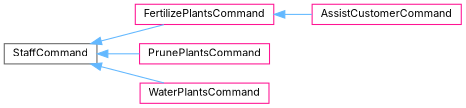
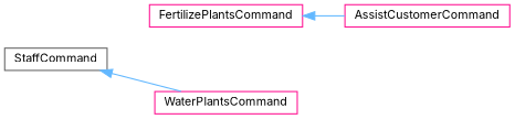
  digraph {
    fontname=Inter
    rankdir=LR
    node [color=deeppink fillcolor=white fontname=Inter fontsize=10 shape=box style=filled]
    edge [color=steelblue1 dir=back fontname=Inter fontsize=10 labelfontname=Helvetica labelfontsize=10 style=solid]
    n1 [color=gray40 height=0.2 label=StaffCommand width=0.4]
    n2 [height=0.2 label=FertilizePlantsCommand width=0.4]
-   n3 [height=0.2 label=PrunePlantsCommand width=0.4]
    n4 [height=0.2 label=WaterPlantsCommand width=0.4]
    n5 [height=0.2 label=AssistCustomerCommand width=0.4]
-   n1 -> n2
-   n1 -> n3
    n1 -> n4
    n2 -> n5
  }
